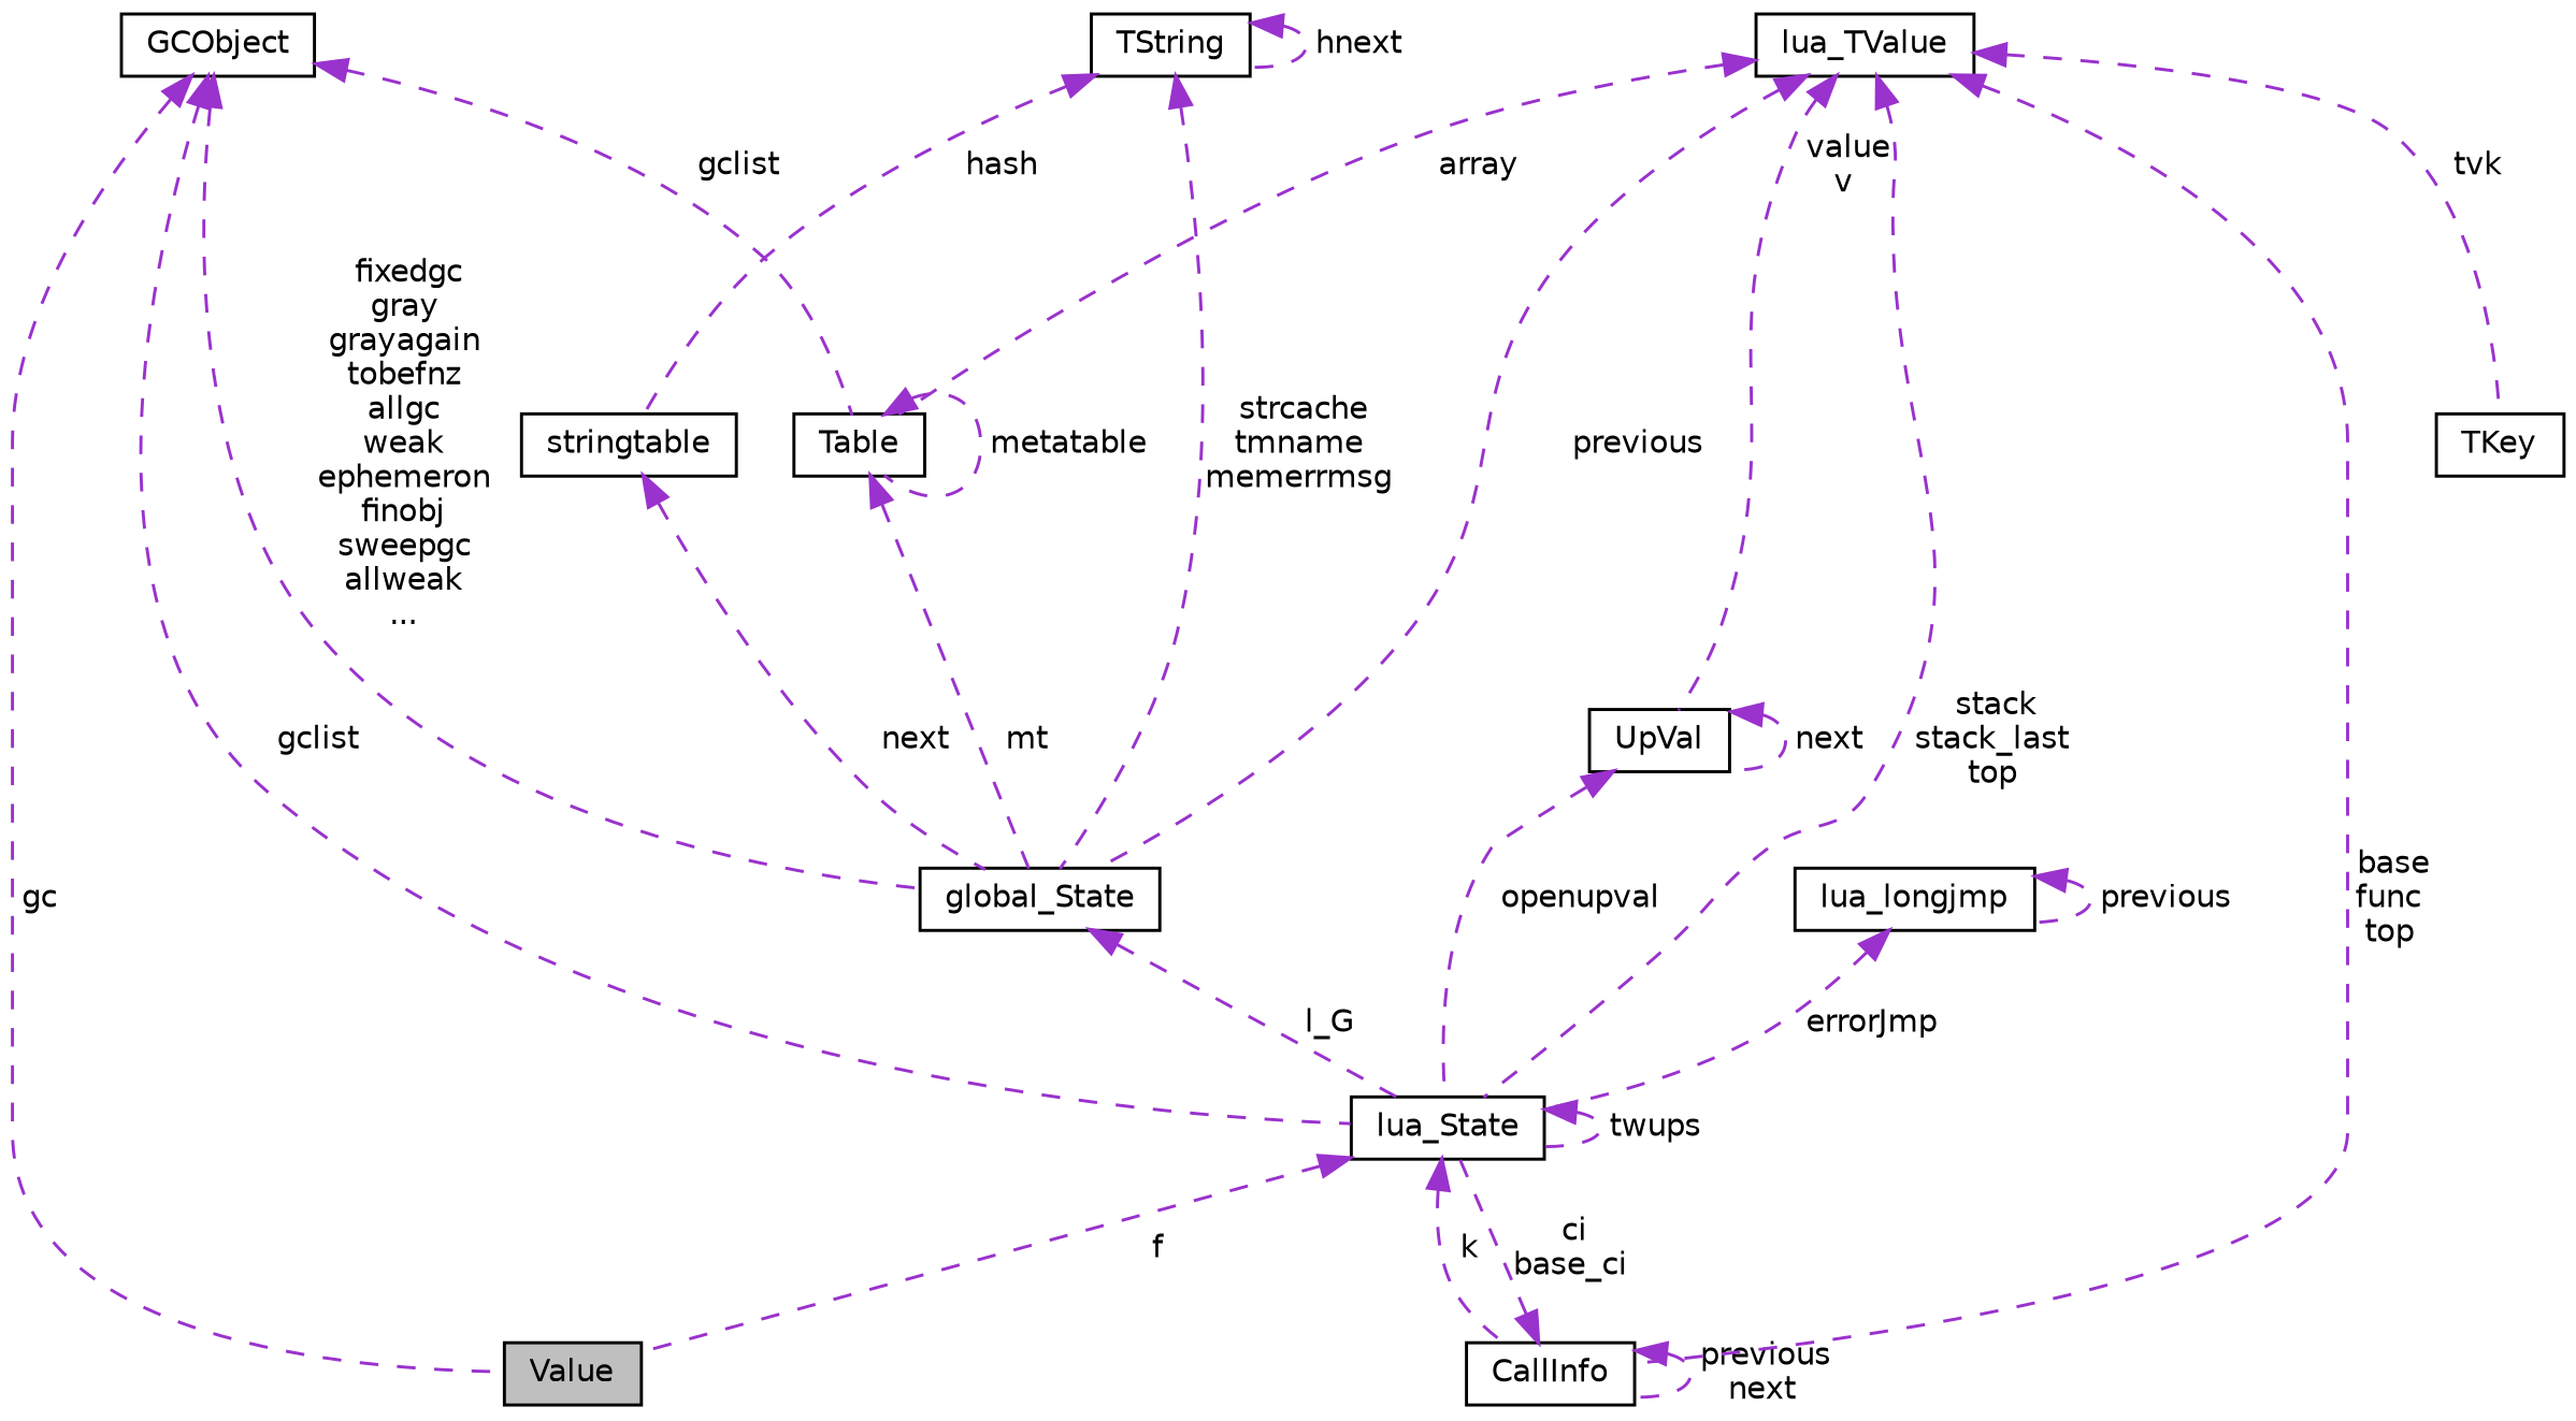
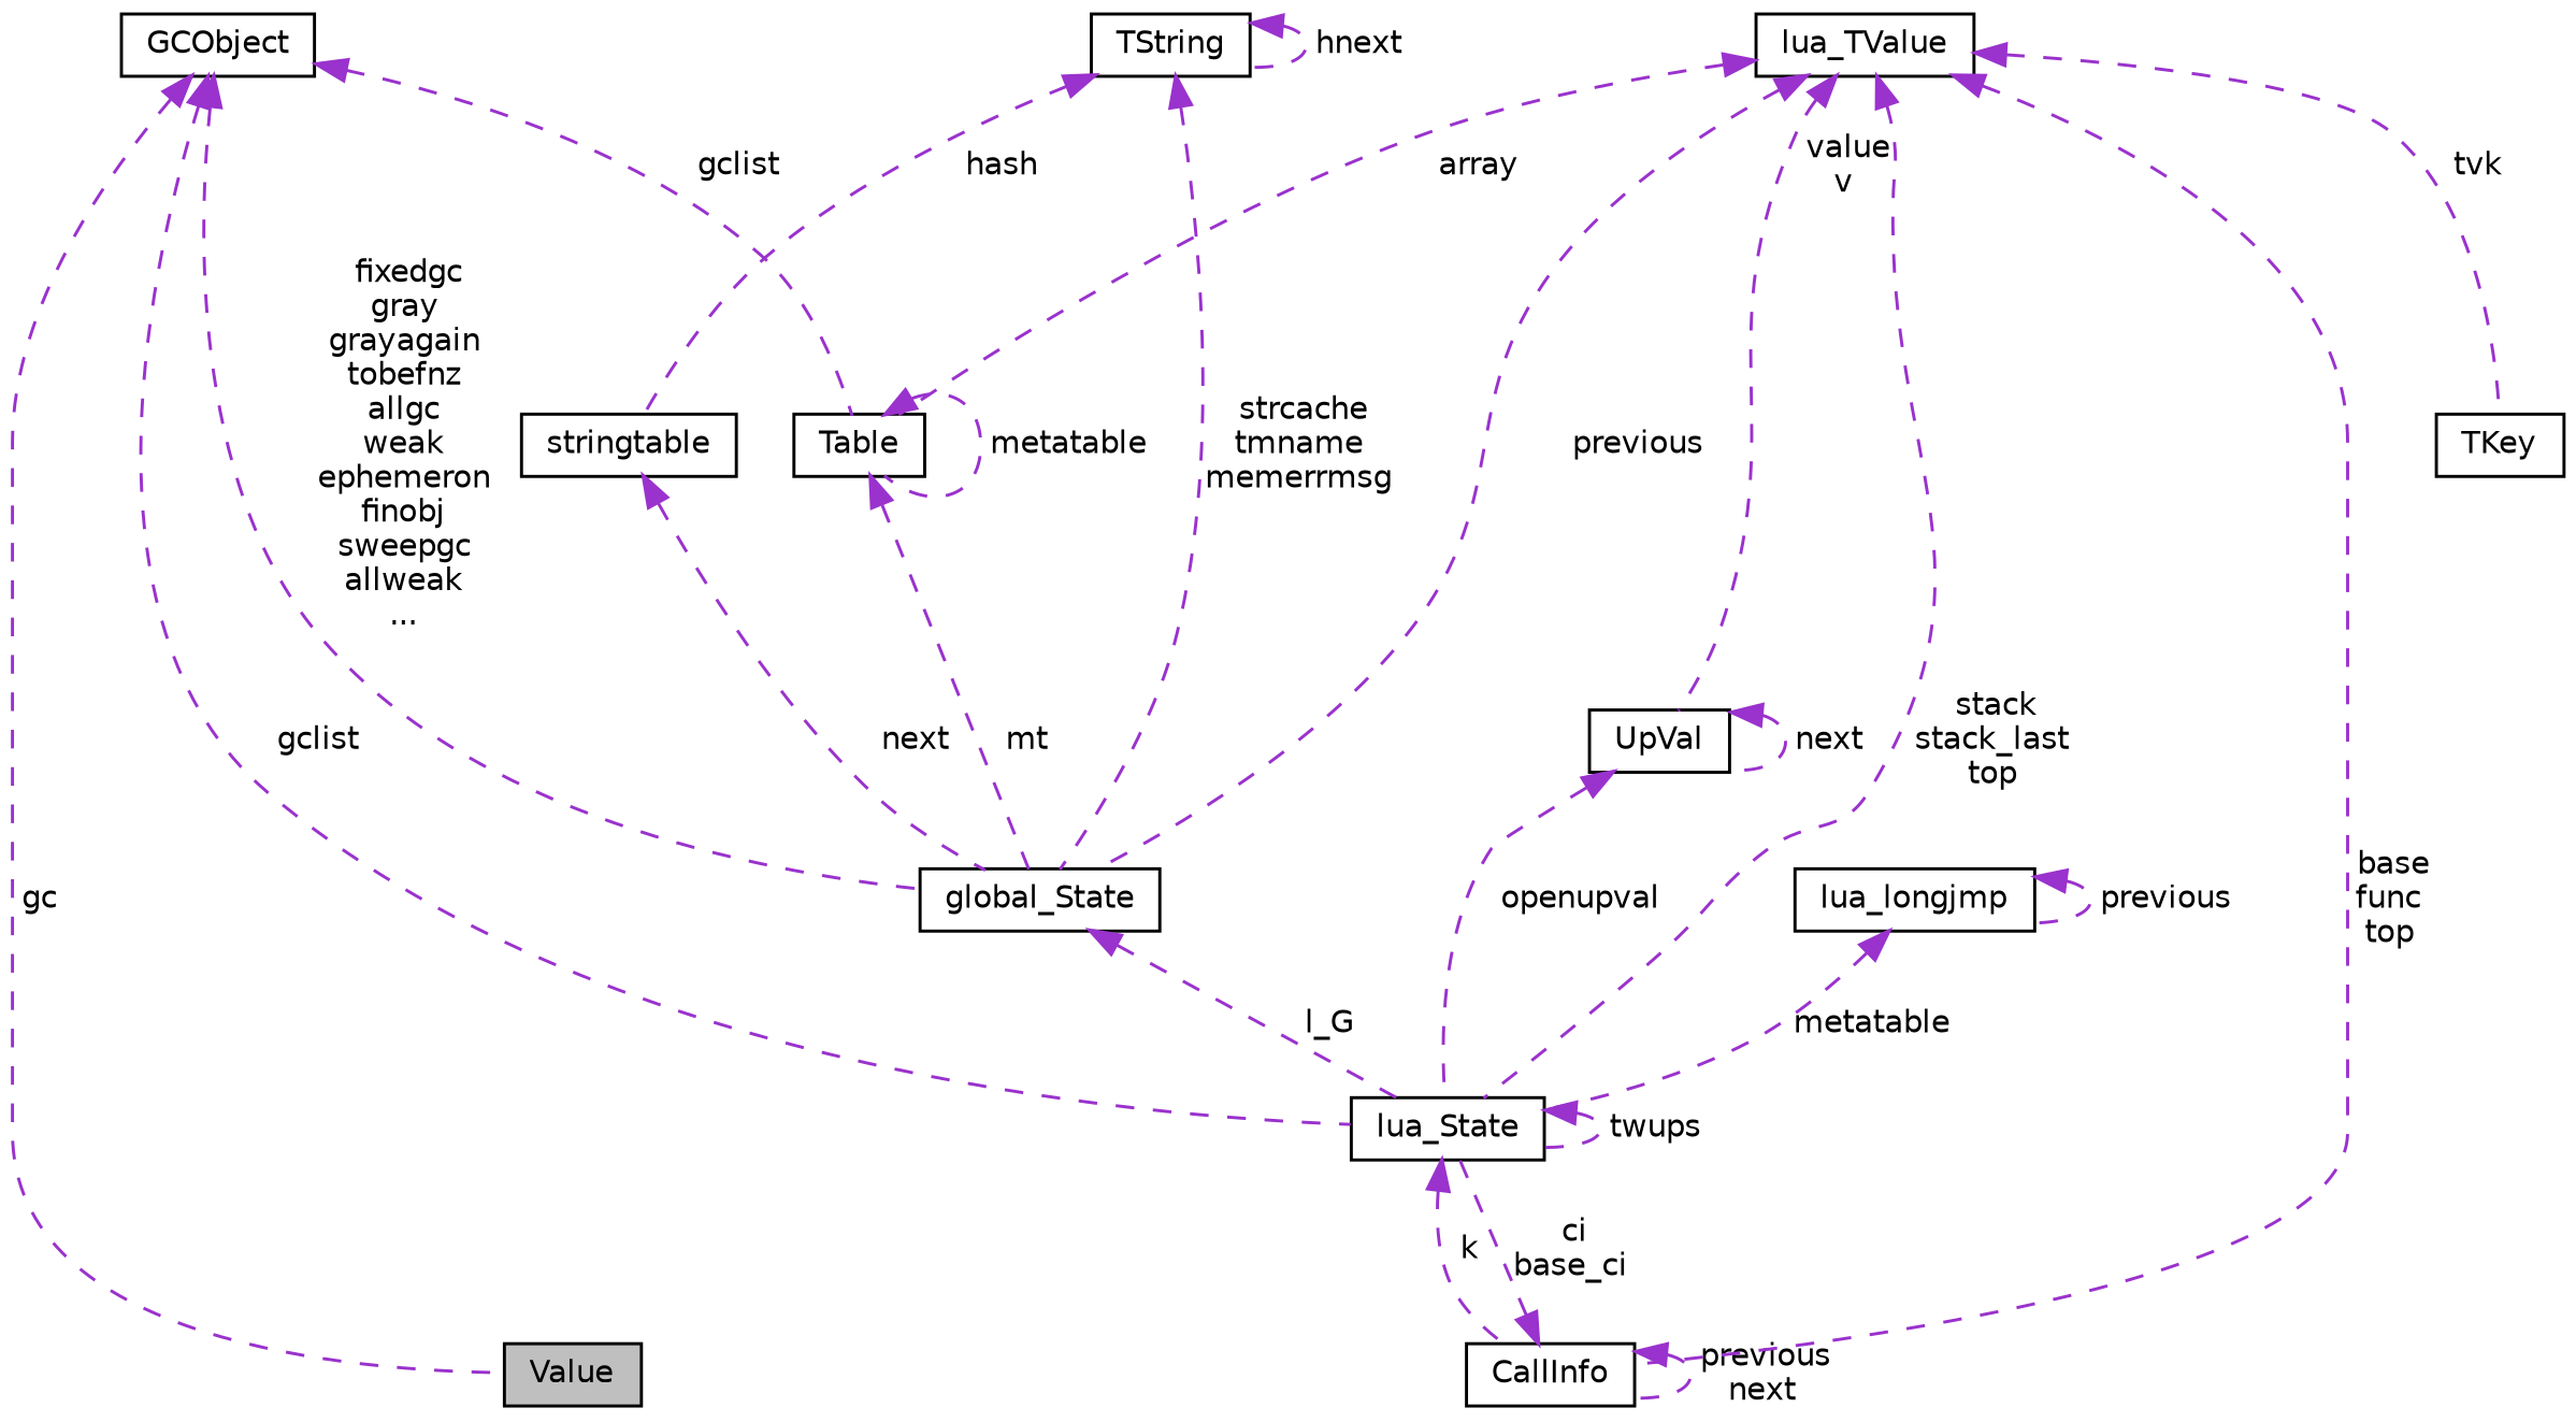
  digraph {
    node [color=black fillcolor=white fontname=Helvetica fontsize=10 shape=record style=filled]
    edge [color=darkorchid3 dir=back fontname=Helvetica fontsize=10 labelfontname=Helvetica labelfontsize=10 style=dashed]
    n1 [fillcolor=grey75 fontcolor=black height=0.2 label=Value width=0.4]
    n2 [height=0.2 label=GCObject width=0.4]
    n3 [height=0.2 label=lua_State width=0.4]
    n4 [height=0.2 label=global_State width=0.4]
    n5 [height=0.2 label=Table width=0.4]
    n6 [height=0.2 label=CallInfo width=0.4]
    n7 [height=0.2 label=UpVal width=0.4]
    n8 [height=0.2 label=lua_TValue width=0.4]
    n9 [height=0.2 label=TKey width=0.4]
    n10 [height=0.2 label=lua_longjmp width=0.4]
    n11 [height=0.2 label=stringtable width=0.4]
    n12 [height=0.2 label=TString width=0.4]
    n2 -> n1 [label=" gc"]
    n2 -> n3 [label=" gclist"]
    n2 -> n4 [label=" fixedgc\ngray\ngrayagain\ntobefnz\nallgc\nweak\nephemeron\nfinobj\nsweepgc\nallweak\n..."]
    n2 -> n5 [label=" gclist"]
-   n3 -> n1 [label=" f"]
    n3 -> n3 [label=" twups"]
    n3 -> n6 [label=" k"]
    n4 -> n3 [label=" l_G"]
    n5 -> n4 [label=" mt"]
    n5 -> n5 [label=" metatable"]
    n6 -> n3 [label=" ci\nbase_ci"]
    n6 -> n6 [label=" previous\nnext"]
    n7 -> n3 [label=" openupval"]
    n7 -> n7 [label=" next"]
    n8 -> n3 [label=" stack\nstack_last\ntop"]
    n8 -> n4 [label=" previous"]
    n8 -> n5 [label=" array"]
    n8 -> n6 [label=" base\nfunc\ntop"]
    n8 -> n7 [label=" value\nv"]
    n8 -> n9 [label=" tvk"]
-   n10 -> n3 [label=" errorJmp"]
+   n10 -> n3 [label=" metatable"]
    n10 -> n10 [label=" previous"]
    n11 -> n4 [label=" next"]
    n12 -> n4 [label=" strcache\ntmname\nmemerrmsg"]
    n12 -> n11 [label=" hash"]
    n12 -> n12 [label=" hnext"]
  }
